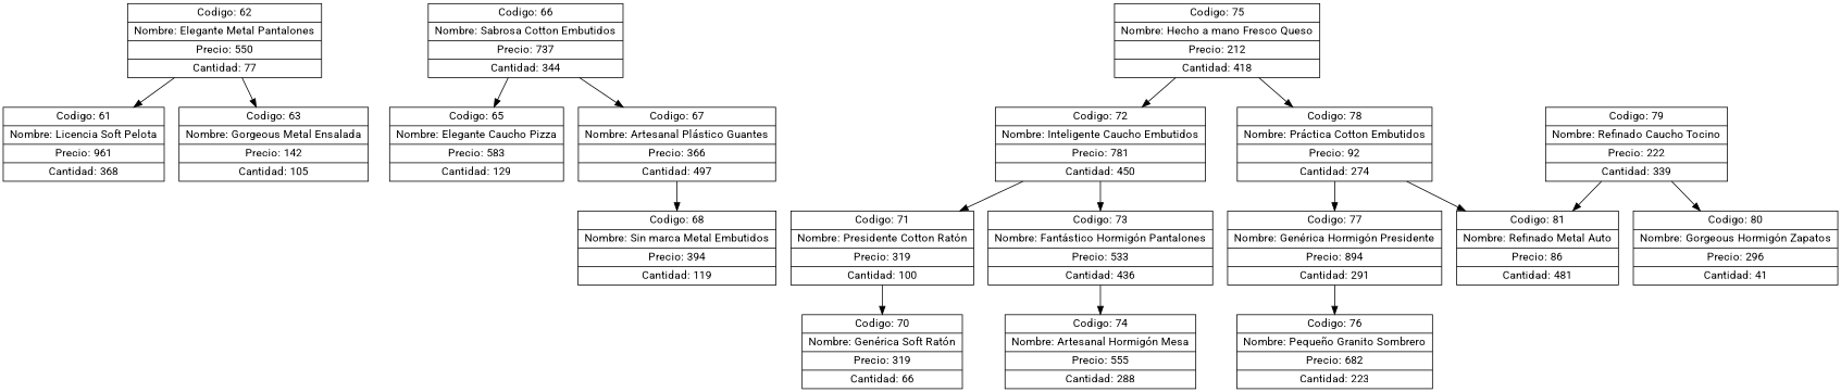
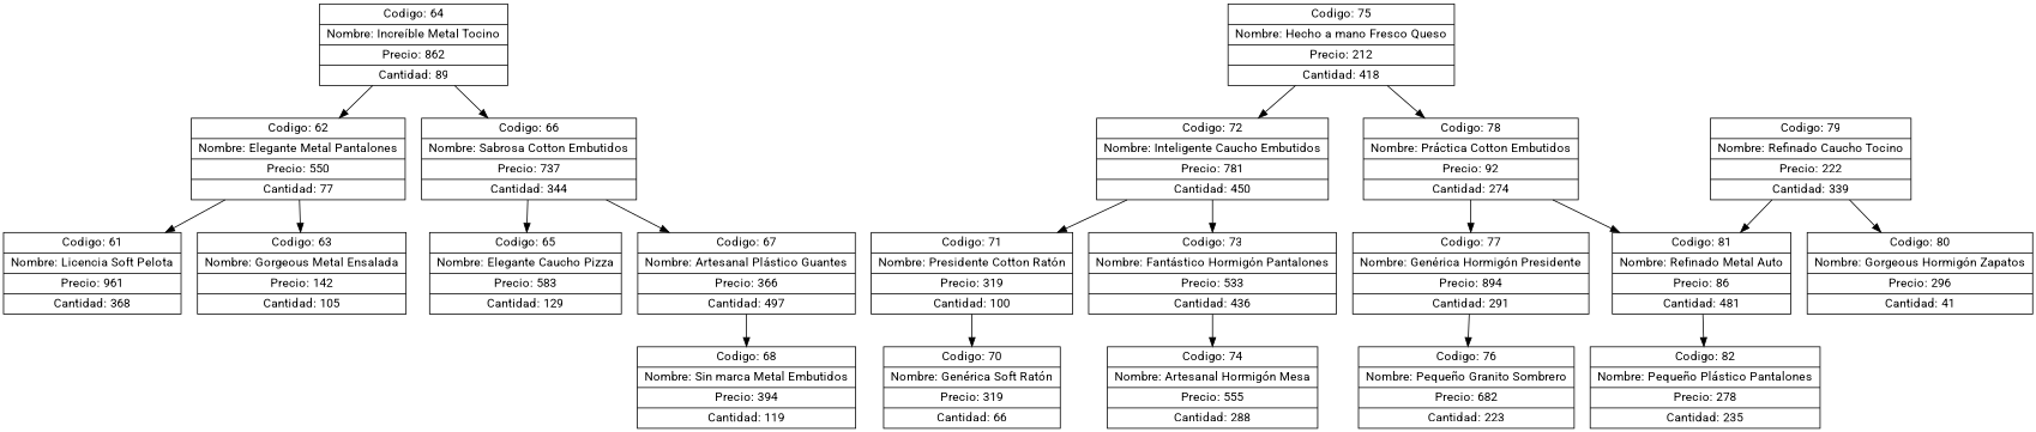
  digraph {
    fontname=Roboto
    node [fontname=Roboto shape=record]
    edge [fontname=Roboto]
+   n1 [label="{ Codigo: 64 | Nombre: Increíble Metal Tocino | Precio: 862 | Cantidad: 89}"]
    n2 [label="{ Codigo: 62 | Nombre: Elegante Metal Pantalones | Precio: 550 | Cantidad: 77}"]
    n3 [label="{ Codigo: 66 | Nombre: Sabrosa Cotton Embutidos | Precio: 737 | Cantidad: 344}"]
    n4 [label="{ Codigo: 75 | Nombre: Hecho a mano Fresco Queso | Precio: 212 | Cantidad: 418}"]
    n5 [label="{ Codigo: 72 | Nombre: Inteligente Caucho Embutidos | Precio: 781 | Cantidad: 450}"]
    n6 [label="{ Codigo: 78 | Nombre: Práctica Cotton Embutidos | Precio: 92 | Cantidad: 274}"]
    n7 [label="{ Codigo: 61 | Nombre: Licencia Soft Pelota | Precio: 961 | Cantidad: 368}"]
    n8 [label="{ Codigo: 63 | Nombre: Gorgeous Metal Ensalada | Precio: 142 | Cantidad: 105}"]
    n9 [label="{ Codigo: 65 | Nombre: Elegante Caucho Pizza | Precio: 583 | Cantidad: 129}"]
    n10 [label="{ Codigo: 67 | Nombre: Artesanal Plástico Guantes | Precio: 366 | Cantidad: 497}"]
    n11 [label="{ Codigo: 68 | Nombre: Sin marca Metal Embutidos | Precio: 394 | Cantidad: 119}"]
    n12 [label="{ Codigo: 71 | Nombre: Presidente Cotton Ratón | Precio: 319 | Cantidad: 100}"]
    n13 [label="{ Codigo: 73 | Nombre: Fantástico Hormigón Pantalones | Precio: 533 | Cantidad: 436}"]
    n14 [label="{ Codigo: 77 | Nombre: Genérica Hormigón Presidente | Precio: 894 | Cantidad: 291}"]
    n15 [label="{ Codigo: 81 | Nombre: Refinado Metal Auto | Precio: 86 | Cantidad: 481}"]
    n16 [label="{ Codigo: 70 | Nombre: Genérica Soft Ratón | Precio: 319 | Cantidad: 66}"]
    n17 [label="{ Codigo: 74 | Nombre: Artesanal Hormigón Mesa | Precio: 555 | Cantidad: 288}"]
    n18 [label="{ Codigo: 76 | Nombre: Pequeño Granito Sombrero | Precio: 682 | Cantidad: 223}"]
+   n19 [label="{ Codigo: 82 | Nombre: Pequeño Plástico Pantalones | Precio: 278 | Cantidad: 235}"]
    n20 [label="{ Codigo: 79 | Nombre: Refinado Caucho Tocino | Precio: 222 | Cantidad: 339}"]
    n21 [label="{ Codigo: 80 | Nombre: Gorgeous Hormigón Zapatos | Precio: 296 | Cantidad: 41}"]
+   n1 -> n2
+   n1 -> n3
    n2 -> n7
    n2 -> n8
    n3 -> n9
    n3 -> n10
    n4 -> n5
    n4 -> n6
    n5 -> n12
    n5 -> n13
    n6 -> n14
    n6 -> n15
    n10 -> n11
    n12 -> n16
    n13 -> n17
    n14 -> n18
+   n15 -> n19
    n20 -> n15
    n20 -> n21
  }
